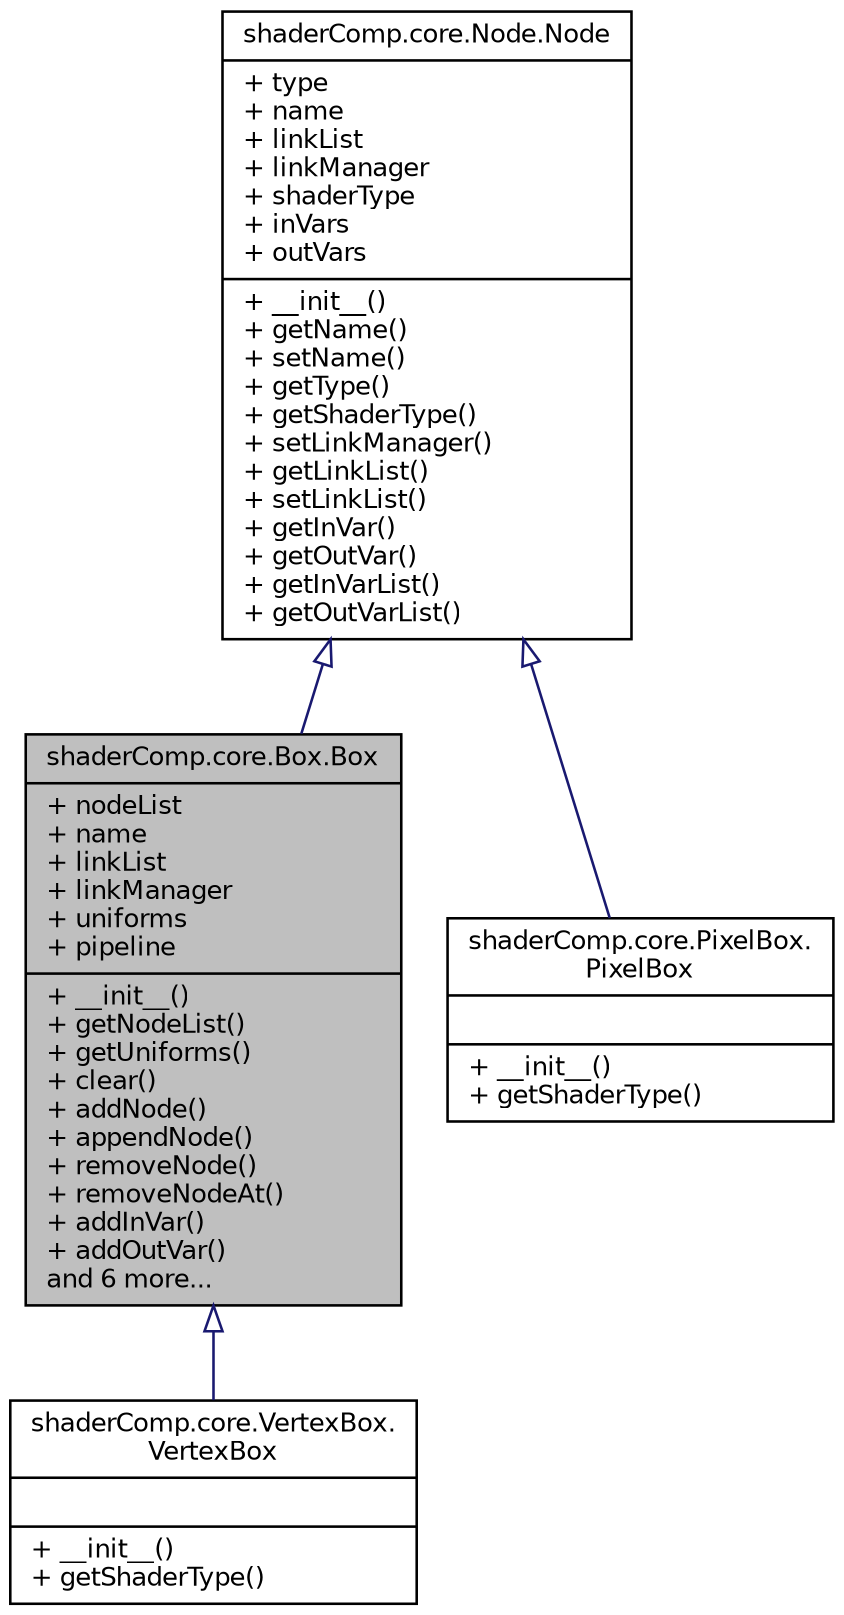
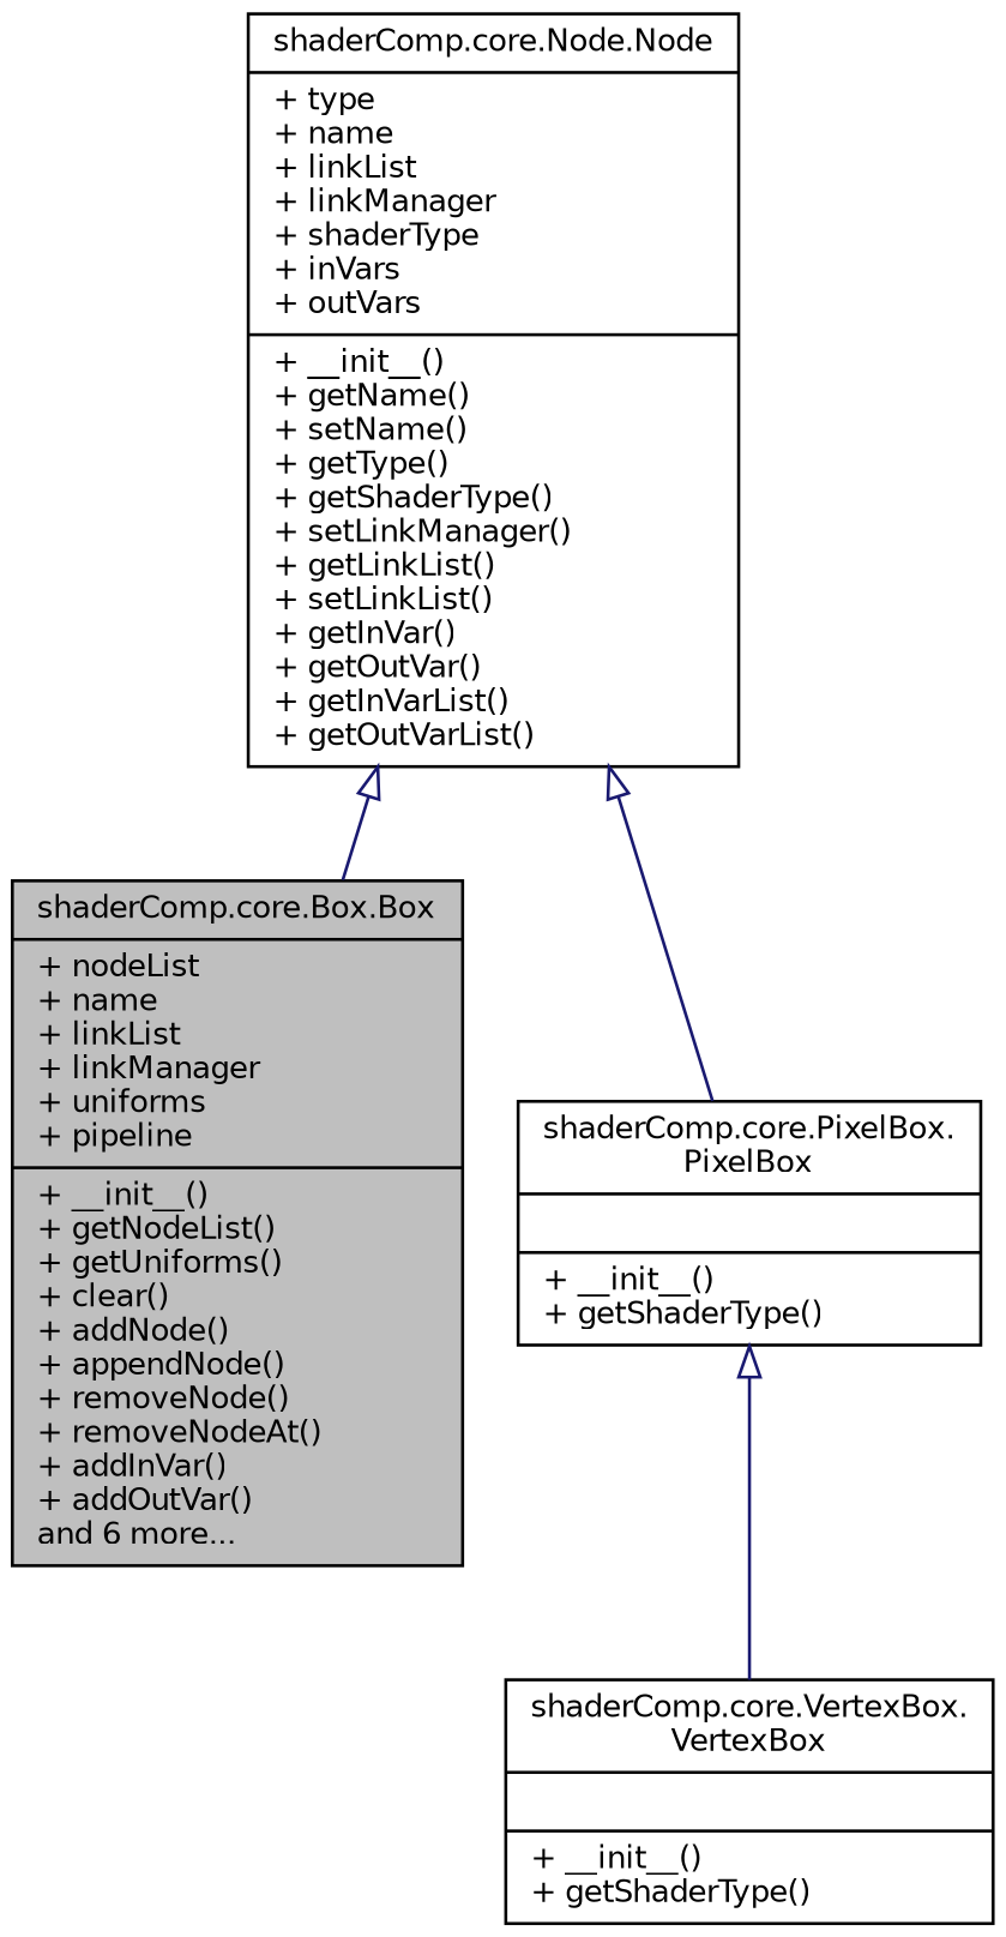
  digraph {
    node [color=black fillcolor=white fontname=Helvetica fontsize=10 shape=record style=filled]
    edge [arrowtail=onormal color=midnightblue dir=back fontname=Helvetica fontsize=10 labelfontname=Helvetica labelfontsize=10 style=solid]
    n1 [fillcolor=grey75 fontcolor=black height=0.2 label="{shaderComp.core.Box.Box\n|+ nodeList\l+ name\l+ linkList\l+ linkManager\l+ uniforms\l+ pipeline\l|+ __init__()\l+ getNodeList()\l+ getUniforms()\l+ clear()\l+ addNode()\l+ appendNode()\l+ removeNode()\l+ removeNodeAt()\l+ addInVar()\l+ addOutVar()\land 6 more...\l}" width=0.4]
    n2 [height=0.2 label="{shaderComp.core.VertexBox.\lVertexBox\n||+ __init__()\l+ getShaderType()\l}" width=0.4]
    n3 [height=0.2 label="{shaderComp.core.PixelBox.\lPixelBox\n||+ __init__()\l+ getShaderType()\l}" width=0.4]
    n4 [height=0.2 label="{shaderComp.core.Node.Node\n|+ type\l+ name\l+ linkList\l+ linkManager\l+ shaderType\l+ inVars\l+ outVars\l|+ __init__()\l+ getName()\l+ setName()\l+ getType()\l+ getShaderType()\l+ setLinkManager()\l+ getLinkList()\l+ setLinkList()\l+ getInVar()\l+ getOutVar()\l+ getInVarList()\l+ getOutVarList()\l}" width=0.4]
-   n1 -> n2
+   n3 -> n2
    n4 -> n1
    n4 -> n3
  }
